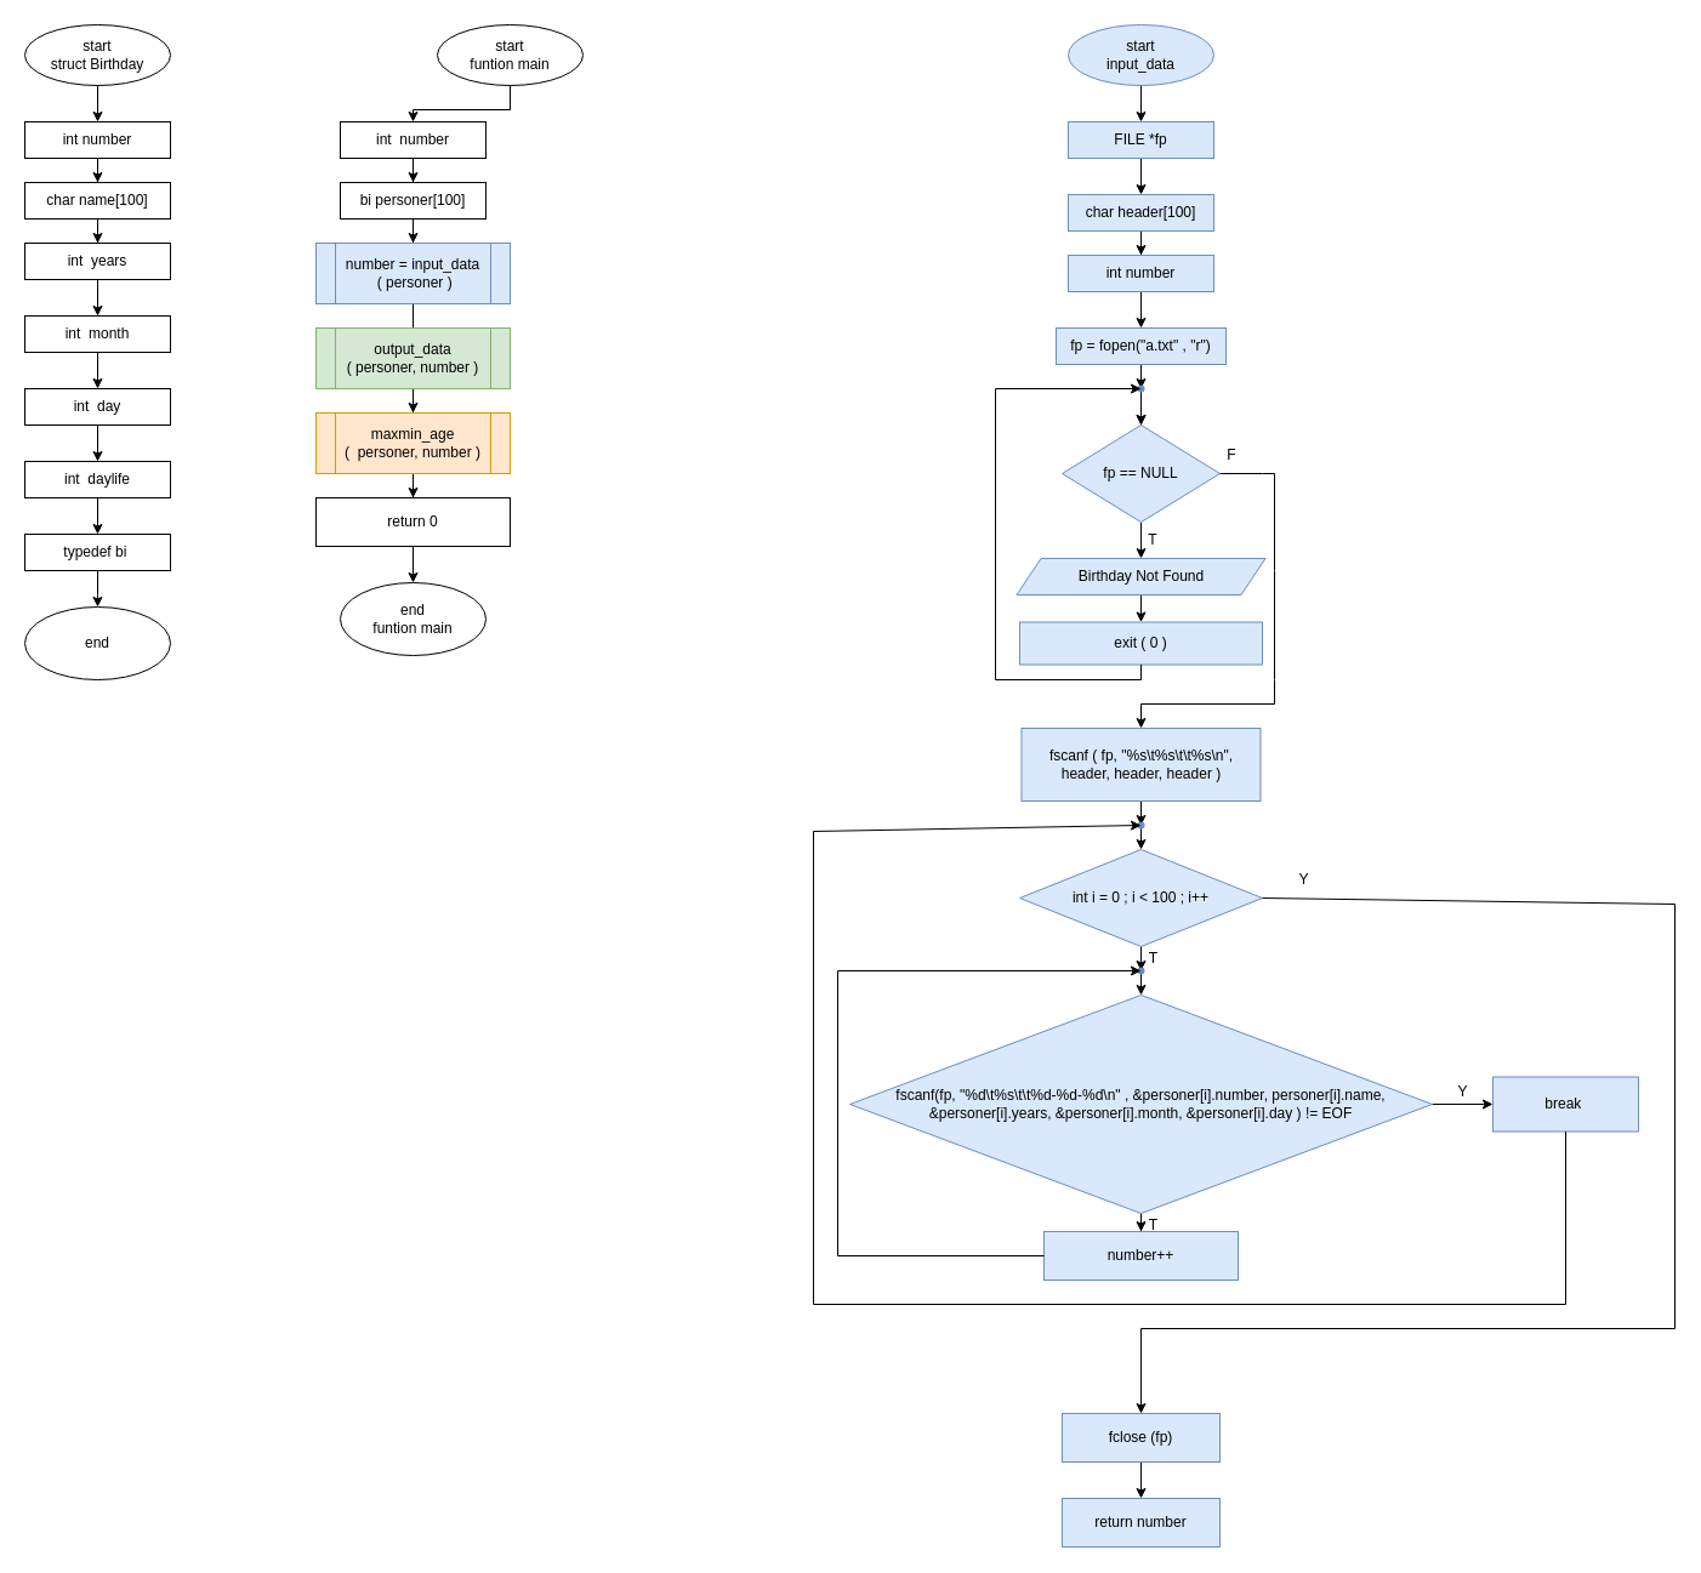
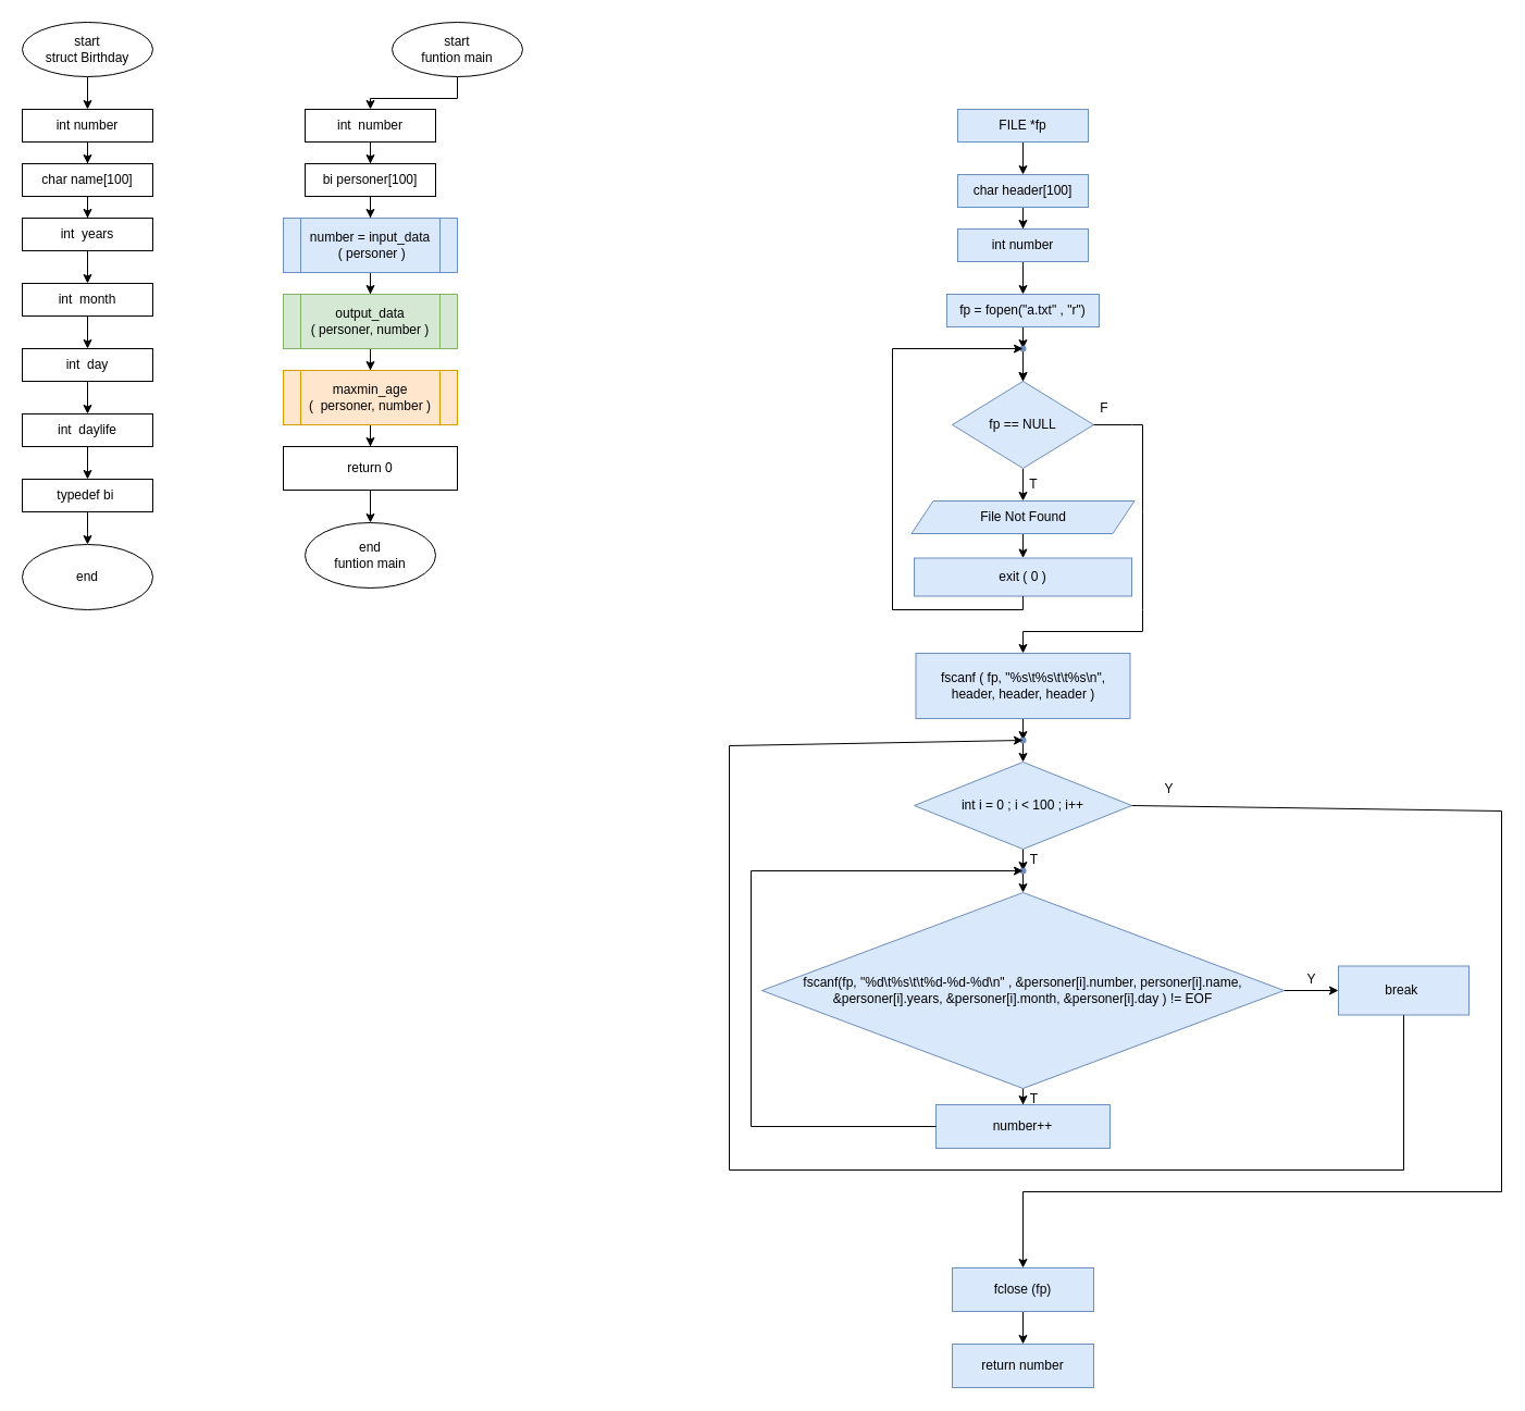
  <mxCell id="0" />
  <mxCell id="1" parent="0" />
  <mxCell id="2" value="" style="edgeStyle=orthogonalEdgeStyle;rounded=0;orthogonalLoop=1;jettySize=auto;html=1;" edge="1" parent="1" source="3" target="5"><mxGeometry relative="1" as="geometry" /></mxCell>
  <mxCell id="3" value="start&lt;br&gt;struct Birthday" style="ellipse;whiteSpace=wrap;html=1;" vertex="1" parent="1"><mxGeometry x="20" y="20" width="120" height="50" as="geometry" /></mxCell>
  <mxCell id="4" value="" style="edgeStyle=orthogonalEdgeStyle;rounded=0;orthogonalLoop=1;jettySize=auto;html=1;" edge="1" parent="1" source="5" target="7"><mxGeometry relative="1" as="geometry" /></mxCell>
  <mxCell id="5" value="int number" style="whiteSpace=wrap;html=1;" vertex="1" parent="1"><mxGeometry x="20" y="100" width="120" height="30" as="geometry" /></mxCell>
  <mxCell id="6" value="" style="edgeStyle=orthogonalEdgeStyle;rounded=0;orthogonalLoop=1;jettySize=auto;html=1;" edge="1" parent="1" source="7" target="9"><mxGeometry relative="1" as="geometry" /></mxCell>
  <mxCell id="7" value="char name[100]" style="whiteSpace=wrap;html=1;" vertex="1" parent="1"><mxGeometry x="20" y="150" width="120" height="30" as="geometry" /></mxCell>
  <mxCell id="8" value="" style="edgeStyle=orthogonalEdgeStyle;rounded=0;orthogonalLoop=1;jettySize=auto;html=1;" edge="1" parent="1" source="9" target="11"><mxGeometry relative="1" as="geometry" /></mxCell>
  <mxCell id="9" value="int&amp;nbsp; years" style="whiteSpace=wrap;html=1;" vertex="1" parent="1"><mxGeometry x="20" y="200" width="120" height="30" as="geometry" /></mxCell>
  <mxCell id="10" value="" style="edgeStyle=orthogonalEdgeStyle;rounded=0;orthogonalLoop=1;jettySize=auto;html=1;" edge="1" parent="1" source="11" target="13"><mxGeometry relative="1" as="geometry" /></mxCell>
  <mxCell id="11" value="int&amp;nbsp; month" style="whiteSpace=wrap;html=1;" vertex="1" parent="1"><mxGeometry x="20" y="260" width="120" height="30" as="geometry" /></mxCell>
  <mxCell id="12" value="" style="edgeStyle=orthogonalEdgeStyle;rounded=0;orthogonalLoop=1;jettySize=auto;html=1;" edge="1" parent="1" source="13" target="15"><mxGeometry relative="1" as="geometry" /></mxCell>
  <mxCell id="13" value="int&amp;nbsp; day" style="whiteSpace=wrap;html=1;" vertex="1" parent="1"><mxGeometry x="20" y="320" width="120" height="30" as="geometry" /></mxCell>
  <mxCell id="14" value="" style="edgeStyle=orthogonalEdgeStyle;rounded=0;orthogonalLoop=1;jettySize=auto;html=1;" edge="1" parent="1" source="15" target="17"><mxGeometry relative="1" as="geometry" /></mxCell>
  <mxCell id="15" value="int&amp;nbsp; daylife" style="whiteSpace=wrap;html=1;" vertex="1" parent="1"><mxGeometry x="20" y="380" width="120" height="30" as="geometry" /></mxCell>
  <mxCell id="16" value="" style="edgeStyle=orthogonalEdgeStyle;rounded=0;orthogonalLoop=1;jettySize=auto;html=1;" edge="1" parent="1" source="17"><mxGeometry relative="1" as="geometry"><mxPoint x="80" y="500" as="targetPoint" /></mxGeometry></mxCell>
  <mxCell id="17" value="typedef bi&amp;nbsp;" style="whiteSpace=wrap;html=1;" vertex="1" parent="1"><mxGeometry x="20" y="440" width="120" height="30" as="geometry" /></mxCell>
  <mxCell id="18" value="end" style="ellipse;whiteSpace=wrap;html=1;" vertex="1" parent="1"><mxGeometry x="20" y="500" width="120" height="60" as="geometry" /></mxCell>
  <mxCell id="19" value="" style="edgeStyle=orthogonalEdgeStyle;rounded=0;orthogonalLoop=1;jettySize=auto;html=1;" edge="1" parent="1" source="20" target="22"><mxGeometry relative="1" as="geometry" /></mxCell>
  <mxCell id="20" value="start&lt;br&gt;funtion main" style="ellipse;whiteSpace=wrap;html=1;" vertex="1" parent="1"><mxGeometry x="360" y="20" width="120" height="50" as="geometry" /></mxCell>
  <mxCell id="21" value="" style="edgeStyle=orthogonalEdgeStyle;rounded=0;orthogonalLoop=1;jettySize=auto;html=1;" edge="1" parent="1" source="22" target="24"><mxGeometry relative="1" as="geometry" /></mxCell>
  <mxCell id="22" value="int&amp;nbsp; number" style="whiteSpace=wrap;html=1;" vertex="1" parent="1"><mxGeometry x="280" y="100" width="120" height="30" as="geometry" /></mxCell>
  <mxCell id="23" value="" style="edgeStyle=orthogonalEdgeStyle;rounded=0;orthogonalLoop=1;jettySize=auto;html=1;" edge="1" parent="1" source="24" target="26"><mxGeometry relative="1" as="geometry" /></mxCell>
  <mxCell id="24" value="bi personer[100]" style="whiteSpace=wrap;html=1;" vertex="1" parent="1"><mxGeometry x="280" y="150" width="120" height="30" as="geometry" /></mxCell>
- <mxCell id="25" value="" style="edgeStyle=orthogonalEdgeStyle;rounded=0;orthogonalLoop=1;jettySize=auto;html=1;endArrow=none;" edge="1" parent="1" source="26" target="28"><mxGeometry relative="1" as="geometry" /></mxCell>
+ <mxCell id="25" value="" style="edgeStyle=orthogonalEdgeStyle;rounded=0;orthogonalLoop=1;jettySize=auto;html=1;" edge="1" parent="1" source="26" target="28"><mxGeometry relative="1" as="geometry" /></mxCell>
  <mxCell id="26" value="number = input_data&lt;br&gt;&amp;nbsp;( personer )" style="shape=process;whiteSpace=wrap;html=1;backgroundOutline=1;fillColor=#dae8fc;strokeColor=#6c8ebf;" vertex="1" parent="1"><mxGeometry x="260" y="200" width="160" height="50" as="geometry" /></mxCell>
  <mxCell id="27" value="" style="edgeStyle=orthogonalEdgeStyle;rounded=0;orthogonalLoop=1;jettySize=auto;html=1;" edge="1" parent="1" source="28" target="30"><mxGeometry relative="1" as="geometry" /></mxCell>
  <mxCell id="28" value="output_data &lt;br&gt;( personer, number )" style="shape=process;whiteSpace=wrap;html=1;backgroundOutline=1;fillColor=#d5e8d4;strokeColor=#82b366;" vertex="1" parent="1"><mxGeometry x="260" y="270" width="160" height="50" as="geometry" /></mxCell>
  <mxCell id="29" value="" style="edgeStyle=orthogonalEdgeStyle;rounded=0;orthogonalLoop=1;jettySize=auto;html=1;" edge="1" parent="1" source="30" target="32"><mxGeometry relative="1" as="geometry" /></mxCell>
  <mxCell id="30" value="maxmin_age &lt;br&gt;(&amp;nbsp; personer, number )" style="shape=process;whiteSpace=wrap;html=1;backgroundOutline=1;fillColor=#ffe6cc;strokeColor=#d79b00;" vertex="1" parent="1"><mxGeometry x="260" y="340" width="160" height="50" as="geometry" /></mxCell>
  <mxCell id="31" value="" style="edgeStyle=orthogonalEdgeStyle;rounded=0;orthogonalLoop=1;jettySize=auto;html=1;" edge="1" parent="1" source="32" target="33"><mxGeometry relative="1" as="geometry" /></mxCell>
  <mxCell id="32" value="return 0" style="whiteSpace=wrap;html=1;" vertex="1" parent="1"><mxGeometry x="260" y="410" width="160" height="40" as="geometry" /></mxCell>
  <mxCell id="33" value="end&lt;br&gt;funtion main" style="ellipse;whiteSpace=wrap;html=1;" vertex="1" parent="1"><mxGeometry x="280" y="480" width="120" height="60" as="geometry" /></mxCell>
- <mxCell id="34" value="" style="edgeStyle=orthogonalEdgeStyle;rounded=0;orthogonalLoop=1;jettySize=auto;html=1;" edge="1" parent="1" source="35" target="37"><mxGeometry relative="1" as="geometry" /></mxCell>
- <mxCell id="35" value="start&lt;br&gt;input_data" style="ellipse;whiteSpace=wrap;html=1;fillColor=#dae8fc;strokeColor=#6c8ebf;" vertex="1" parent="1"><mxGeometry x="880" y="20" width="120" height="50" as="geometry" /></mxCell>
  <mxCell id="36" value="" style="edgeStyle=orthogonalEdgeStyle;rounded=0;orthogonalLoop=1;jettySize=auto;html=1;" edge="1" parent="1" source="37" target="39"><mxGeometry relative="1" as="geometry" /></mxCell>
  <mxCell id="37" value="FILE *fp" style="whiteSpace=wrap;html=1;fillColor=#dae8fc;strokeColor=#6c8ebf;" vertex="1" parent="1"><mxGeometry x="880" y="100" width="120" height="30" as="geometry" /></mxCell>
  <mxCell id="38" value="" style="edgeStyle=orthogonalEdgeStyle;rounded=0;orthogonalLoop=1;jettySize=auto;html=1;" edge="1" parent="1" source="39" target="41"><mxGeometry relative="1" as="geometry" /></mxCell>
  <mxCell id="39" value="char header[100]" style="whiteSpace=wrap;html=1;fillColor=#dae8fc;strokeColor=#6c8ebf;" vertex="1" parent="1"><mxGeometry x="880" y="160" width="120" height="30" as="geometry" /></mxCell>
  <mxCell id="40" value="" style="edgeStyle=orthogonalEdgeStyle;rounded=0;orthogonalLoop=1;jettySize=auto;html=1;" edge="1" parent="1" source="41" target="43"><mxGeometry relative="1" as="geometry" /></mxCell>
  <mxCell id="41" value="int number" style="whiteSpace=wrap;html=1;fillColor=#dae8fc;strokeColor=#6c8ebf;" vertex="1" parent="1"><mxGeometry x="880" y="210" width="120" height="30" as="geometry" /></mxCell>
  <mxCell id="42" value="" style="edgeStyle=orthogonalEdgeStyle;rounded=0;orthogonalLoop=1;jettySize=auto;html=1;" edge="1" parent="1" source="43" target="46"><mxGeometry relative="1" as="geometry" /></mxCell>
  <mxCell id="43" value="fp = fopen(&quot;a.txt&quot; , &quot;r&quot;)" style="whiteSpace=wrap;html=1;fillColor=#dae8fc;strokeColor=#6c8ebf;" vertex="1" parent="1"><mxGeometry x="870" y="270" width="140" height="30" as="geometry" /></mxCell>
  <mxCell id="44" value="" style="edgeStyle=orthogonalEdgeStyle;rounded=0;orthogonalLoop=1;jettySize=auto;html=1;" edge="1" parent="1" source="46" target="48"><mxGeometry relative="1" as="geometry" /></mxCell>
  <mxCell id="45" value="" style="edgeStyle=orthogonalEdgeStyle;rounded=0;orthogonalLoop=1;jettySize=auto;html=1;" edge="1" parent="1" source="46" target="48"><mxGeometry relative="1" as="geometry" /></mxCell>
  <mxCell id="46" value="" style="shape=waypoint;sketch=0;size=6;pointerEvents=1;points=[];fillColor=#dae8fc;resizable=0;rotatable=0;perimeter=centerPerimeter;snapToPoint=1;strokeColor=#6c8ebf;" vertex="1" parent="1"><mxGeometry x="920" y="300" width="40" height="40" as="geometry" /></mxCell>
  <mxCell id="47" value="" style="edgeStyle=orthogonalEdgeStyle;rounded=0;orthogonalLoop=1;jettySize=auto;html=1;" edge="1" parent="1" source="48" target="50"><mxGeometry relative="1" as="geometry" /></mxCell>
  <mxCell id="48" value="fp == NULL" style="rhombus;whiteSpace=wrap;html=1;fillColor=#dae8fc;strokeColor=#6c8ebf;sketch=0;direction=west;" vertex="1" parent="1"><mxGeometry x="875" y="350" width="130" height="80" as="geometry" /></mxCell>
  <mxCell id="49" value="" style="edgeStyle=orthogonalEdgeStyle;rounded=0;orthogonalLoop=1;jettySize=auto;html=1;" edge="1" parent="1" source="50" target="51"><mxGeometry relative="1" as="geometry" /></mxCell>
- <mxCell id="50" value="Birthday Not Found" style="shape=parallelogram;perimeter=parallelogramPerimeter;whiteSpace=wrap;html=1;fixedSize=1;fillColor=#dae8fc;strokeColor=#6c8ebf;sketch=0;" vertex="1" parent="1"><mxGeometry x="837.5" y="460" width="205" height="30" as="geometry" /></mxCell>
+ <mxCell id="50" value="File Not Found" style="shape=parallelogram;perimeter=parallelogramPerimeter;whiteSpace=wrap;html=1;fixedSize=1;fillColor=#dae8fc;strokeColor=#6c8ebf;sketch=0;" vertex="1" parent="1"><mxGeometry x="837.5" y="460" width="205" height="30" as="geometry" /></mxCell>
  <mxCell id="51" value="exit ( 0 )" style="whiteSpace=wrap;html=1;fillColor=#dae8fc;strokeColor=#6c8ebf;sketch=0;" vertex="1" parent="1"><mxGeometry x="840" y="512.5" width="200" height="35" as="geometry" /></mxCell>
  <mxCell id="52" value="" style="endArrow=classic;html=1;rounded=0;exitX=0.5;exitY=1;exitDx=0;exitDy=0;" edge="1" parent="1" source="51" target="46"><mxGeometry width="50" height="50" relative="1" as="geometry"><mxPoint x="930" y="750" as="sourcePoint" /><mxPoint x="820" y="320" as="targetPoint" /><Array as="points"><mxPoint x="940" y="560" /><mxPoint x="820" y="560" /><mxPoint x="820" y="320" /></Array></mxGeometry></mxCell>
  <mxCell id="53" value="" style="endArrow=classic;html=1;rounded=0;exitX=0;exitY=0.5;exitDx=0;exitDy=0;" edge="1" parent="1" source="48"><mxGeometry width="50" height="50" relative="1" as="geometry"><mxPoint x="680" y="500" as="sourcePoint" /><mxPoint x="940" y="600" as="targetPoint" /><Array as="points"><mxPoint x="1040" y="390" /><mxPoint x="1050" y="390" /><mxPoint x="1050" y="470" /><mxPoint x="1050" y="560" /><mxPoint x="1050" y="580" /><mxPoint x="940" y="580" /></Array></mxGeometry></mxCell>
  <mxCell id="54" value="T" style="text;html=1;strokeColor=none;fillColor=none;align=center;verticalAlign=middle;whiteSpace=wrap;rounded=0;" vertex="1" parent="1"><mxGeometry x="920" y="430" width="60" height="30" as="geometry" /></mxCell>
  <mxCell id="55" value="F" style="text;html=1;strokeColor=none;fillColor=none;align=center;verticalAlign=middle;whiteSpace=wrap;rounded=0;" vertex="1" parent="1"><mxGeometry x="980" y="360" width="70" height="30" as="geometry" /></mxCell>
  <mxCell id="56" value="" style="edgeStyle=orthogonalEdgeStyle;rounded=0;orthogonalLoop=1;jettySize=auto;html=1;" edge="1" parent="1" source="57" target="61"><mxGeometry relative="1" as="geometry" /></mxCell>
  <mxCell id="57" value="fscanf ( fp, &quot;%s\t%s\t\t%s\n&quot;, &lt;br&gt;header, header, header )" style="rounded=0;whiteSpace=wrap;html=1;fillColor=#dae8fc;strokeColor=#6c8ebf;" vertex="1" parent="1"><mxGeometry x="841.5" y="600" width="197" height="60" as="geometry" /></mxCell>
  <mxCell id="58" value="" style="edgeStyle=orthogonalEdgeStyle;rounded=0;orthogonalLoop=1;jettySize=auto;html=1;" edge="1" parent="1" source="59" target="63"><mxGeometry relative="1" as="geometry" /></mxCell>
  <mxCell id="59" value="int i = 0 ; i &amp;lt; 100 ; i++" style="rhombus;whiteSpace=wrap;html=1;fillColor=#dae8fc;strokeColor=#6c8ebf;rounded=0;" vertex="1" parent="1"><mxGeometry x="840" y="700" width="200" height="80" as="geometry" /></mxCell>
  <mxCell id="60" value="" style="edgeStyle=orthogonalEdgeStyle;rounded=0;orthogonalLoop=1;jettySize=auto;html=1;" edge="1" parent="1" source="61" target="59"><mxGeometry relative="1" as="geometry"><Array as="points"><mxPoint x="940" y="740" /><mxPoint x="940" y="740" /></Array></mxGeometry></mxCell>
  <mxCell id="61" value="" style="shape=waypoint;sketch=0;size=6;pointerEvents=1;points=[];fillColor=#dae8fc;resizable=0;rotatable=0;perimeter=centerPerimeter;snapToPoint=1;strokeColor=#6c8ebf;rounded=0;" vertex="1" parent="1"><mxGeometry x="920" y="660" width="40" height="40" as="geometry" /></mxCell>
  <mxCell id="62" value="" style="edgeStyle=orthogonalEdgeStyle;rounded=0;orthogonalLoop=1;jettySize=auto;html=1;" edge="1" parent="1" source="63" target="66"><mxGeometry relative="1" as="geometry"><Array as="points"><mxPoint x="940" y="880" /><mxPoint x="940" y="880" /></Array></mxGeometry></mxCell>
  <mxCell id="63" value="" style="shape=waypoint;sketch=0;size=6;pointerEvents=1;points=[];fillColor=#dae8fc;resizable=0;rotatable=0;perimeter=centerPerimeter;snapToPoint=1;strokeColor=#6c8ebf;rounded=0;" vertex="1" parent="1"><mxGeometry x="920" y="780" width="40" height="40" as="geometry" /></mxCell>
  <mxCell id="64" value="" style="edgeStyle=orthogonalEdgeStyle;rounded=0;orthogonalLoop=1;jettySize=auto;html=1;" edge="1" parent="1" source="66" target="67"><mxGeometry relative="1" as="geometry" /></mxCell>
  <mxCell id="65" value="" style="edgeStyle=orthogonalEdgeStyle;rounded=0;orthogonalLoop=1;jettySize=auto;html=1;" edge="1" parent="1" source="66" target="69"><mxGeometry relative="1" as="geometry" /></mxCell>
  <mxCell id="66" value="fscanf(fp, &quot;%d\t%s\t\t%d-%d-%d\n&quot; , &amp;amp;personer[i].number, personer[i].name, &amp;amp;personer[i].years, &amp;amp;personer[i].month, &amp;amp;personer[i].day ) != EOF" style="rhombus;whiteSpace=wrap;html=1;fillColor=#dae8fc;strokeColor=#6c8ebf;sketch=0;rounded=0;" vertex="1" parent="1"><mxGeometry x="700" y="820" width="480" height="180" as="geometry" /></mxCell>
  <mxCell id="67" value="number++" style="whiteSpace=wrap;html=1;fillColor=#dae8fc;strokeColor=#6c8ebf;sketch=0;rounded=0;" vertex="1" parent="1"><mxGeometry x="860" y="1015" width="160" height="40" as="geometry" /></mxCell>
  <mxCell id="68" value="" style="endArrow=classic;html=1;rounded=0;exitX=0;exitY=0.5;exitDx=0;exitDy=0;entryX=0.389;entryY=0.525;entryDx=0;entryDy=0;entryPerimeter=0;" edge="1" parent="1" source="67" target="63"><mxGeometry width="50" height="50" relative="1" as="geometry"><mxPoint x="930" y="975" as="sourcePoint" /><mxPoint x="690" y="745" as="targetPoint" /><Array as="points"><mxPoint x="690" y="1035" /><mxPoint x="690" y="800" /></Array></mxGeometry></mxCell>
  <mxCell id="69" value="break&amp;nbsp;" style="whiteSpace=wrap;html=1;fillColor=#dae8fc;strokeColor=#6c8ebf;sketch=0;rounded=0;" vertex="1" parent="1"><mxGeometry x="1230" y="887.5" width="120" height="45" as="geometry" /></mxCell>
  <mxCell id="70" value="" style="endArrow=classic;html=1;rounded=0;exitX=0.5;exitY=1;exitDx=0;exitDy=0;entryX=0.37;entryY=0.416;entryDx=0;entryDy=0;entryPerimeter=0;" edge="1" parent="1" source="69" target="61"><mxGeometry width="50" height="50" relative="1" as="geometry"><mxPoint x="1060" y="975" as="sourcePoint" /><mxPoint x="760" y="705" as="targetPoint" /><Array as="points"><mxPoint x="1290" y="1075" /><mxPoint x="670" y="1075" /><mxPoint x="670" y="685" /></Array></mxGeometry></mxCell>
  <mxCell id="71" value="" style="endArrow=classic;html=1;rounded=0;exitX=1;exitY=0.5;exitDx=0;exitDy=0;" edge="1" parent="1" source="59" target="77"><mxGeometry width="50" height="50" relative="1" as="geometry"><mxPoint x="1020" y="695" as="sourcePoint" /><mxPoint x="940" y="1135" as="targetPoint" /><Array as="points"><mxPoint x="1380" y="745" /><mxPoint x="1380" y="1095" /><mxPoint x="940" y="1095" /></Array></mxGeometry></mxCell>
  <mxCell id="72" value="Y" style="text;html=1;align=center;verticalAlign=middle;resizable=0;points=[];autosize=1;strokeColor=none;fillColor=none;" vertex="1" parent="1"><mxGeometry x="1059" y="710" width="30" height="30" as="geometry" /></mxCell>
  <mxCell id="73" value="Y" style="text;html=1;align=center;verticalAlign=middle;resizable=0;points=[];autosize=1;strokeColor=none;fillColor=none;" vertex="1" parent="1"><mxGeometry x="1190" y="885" width="30" height="30" as="geometry" /></mxCell>
  <mxCell id="74" value="T" style="text;html=1;align=center;verticalAlign=middle;resizable=0;points=[];autosize=1;strokeColor=none;fillColor=none;" vertex="1" parent="1"><mxGeometry x="935" y="775" width="30" height="30" as="geometry" /></mxCell>
  <mxCell id="75" value="T" style="text;html=1;align=center;verticalAlign=middle;resizable=0;points=[];autosize=1;strokeColor=none;fillColor=none;" vertex="1" parent="1"><mxGeometry x="935" y="995" width="30" height="30" as="geometry" /></mxCell>
  <mxCell id="76" value="" style="edgeStyle=orthogonalEdgeStyle;rounded=0;orthogonalLoop=1;jettySize=auto;html=1;" edge="1" parent="1" source="77" target="78"><mxGeometry relative="1" as="geometry" /></mxCell>
  <mxCell id="77" value="fclose (fp)" style="rounded=0;whiteSpace=wrap;html=1;fillColor=#dae8fc;strokeColor=#6c8ebf;" vertex="1" parent="1"><mxGeometry x="875" y="1165" width="130" height="40" as="geometry" /></mxCell>
  <mxCell id="78" value="return number" style="rounded=0;whiteSpace=wrap;html=1;fillColor=#dae8fc;strokeColor=#6c8ebf;" vertex="1" parent="1"><mxGeometry x="875" y="1235" width="130" height="40" as="geometry" /></mxCell>
